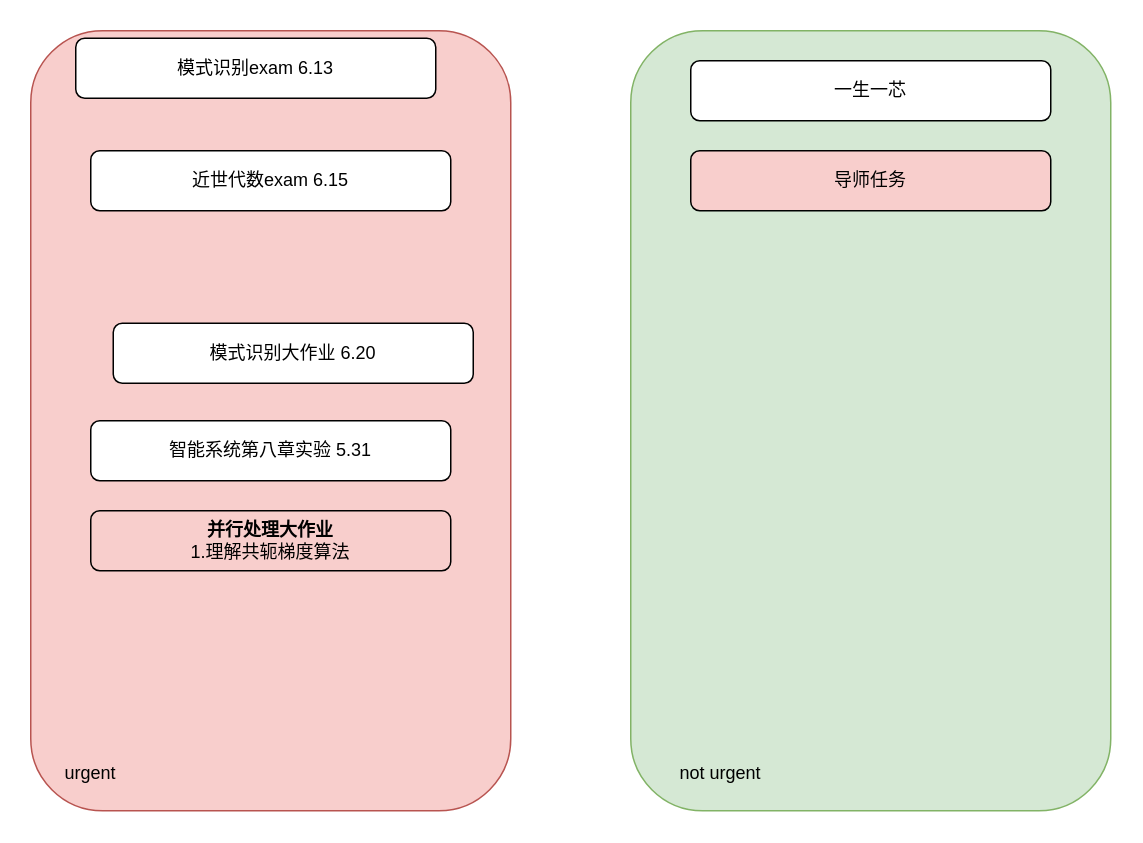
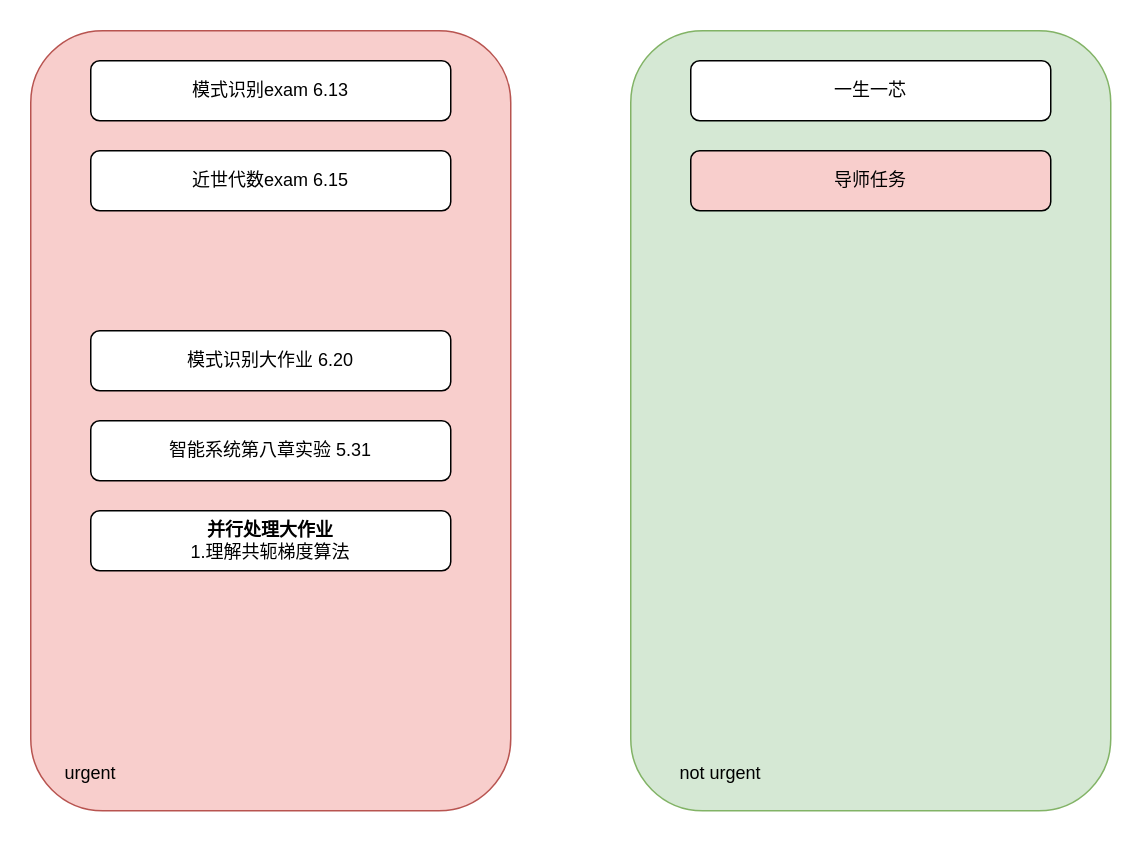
  <mxCell id="0" />
  <mxCell id="1" parent="0" />
  <mxCell id="2" value="" style="rounded=1;whiteSpace=wrap;html=1;fillColor=#f8cecc;strokeColor=#b85450;" parent="1" vertex="1"><mxGeometry x="20" y="20" width="320" height="520" as="geometry" /></mxCell>
  <mxCell id="3" value="urgent" style="text;strokeColor=none;align=center;fillColor=none;html=1;verticalAlign=middle;whiteSpace=wrap;rounded=0;" vertex="1" parent="1"><mxGeometry x="30" y="500" width="60" height="30" as="geometry" /></mxCell>
  <mxCell id="4" value="" style="rounded=1;whiteSpace=wrap;html=1;fillColor=#d5e8d4;strokeColor=#82b366;" vertex="1" parent="1"><mxGeometry x="420" y="20" width="320" height="520" as="geometry" /></mxCell>
  <mxCell id="5" value="not urgent" style="text;strokeColor=none;align=center;fillColor=none;html=1;verticalAlign=middle;whiteSpace=wrap;rounded=0;" vertex="1" parent="1"><mxGeometry x="450" y="500" width="60" height="30" as="geometry" /></mxCell>
- <mxCell id="6" value="模式识别exam 6.13" style="rounded=1;whiteSpace=wrap;html=1;" vertex="1" parent="1"><mxGeometry x="50" y="25" width="240" height="40" as="geometry" /></mxCell>
+ <mxCell id="6" value="模式识别exam 6.13" style="rounded=1;whiteSpace=wrap;html=1;" vertex="1" parent="1"><mxGeometry x="60" y="40" width="240" height="40" as="geometry" /></mxCell>
  <mxCell id="7" value="近世代数exam 6.15" style="rounded=1;whiteSpace=wrap;html=1;" vertex="1" parent="1"><mxGeometry x="60" y="100" width="240" height="40" as="geometry" /></mxCell>
- <mxCell id="8" value="模式识别大作业 6.20" style="rounded=1;whiteSpace=wrap;html=1;" vertex="1" parent="1"><mxGeometry x="75" y="215" width="240" height="40" as="geometry" /></mxCell>
+ <mxCell id="8" value="模式识别大作业 6.20" style="rounded=1;whiteSpace=wrap;html=1;" vertex="1" parent="1"><mxGeometry x="60" y="220" width="240" height="40" as="geometry" /></mxCell>
  <mxCell id="9" value="智能系统第八章实验 5.31" style="rounded=1;whiteSpace=wrap;html=1;" vertex="1" parent="1"><mxGeometry x="60" y="280" width="240" height="40" as="geometry" /></mxCell>
  <mxCell id="10" value="一生一芯" style="rounded=1;whiteSpace=wrap;html=1;" vertex="1" parent="1"><mxGeometry x="460" y="40" width="240" height="40" as="geometry" /></mxCell>
  <mxCell id="11" value="导师任务" style="rounded=1;whiteSpace=wrap;html=1;fillColor=#f8cecc;" vertex="1" parent="1"><mxGeometry x="460" y="100" width="240" height="40" as="geometry" /></mxCell>
- <mxCell id="12" value="&lt;b&gt;并行处理大作业&lt;/b&gt;&lt;div&gt;1.理解共轭梯度算法&lt;/div&gt;" style="rounded=1;whiteSpace=wrap;html=1;fillColor=#f8cecc;" vertex="1" parent="1"><mxGeometry x="60" y="340" width="240" height="40" as="geometry" /></mxCell>
+ <mxCell id="12" value="&lt;b&gt;并行处理大作业&lt;/b&gt;&lt;div&gt;1.理解共轭梯度算法&lt;/div&gt;" style="rounded=1;whiteSpace=wrap;html=1;" vertex="1" parent="1"><mxGeometry x="60" y="340" width="240" height="40" as="geometry" /></mxCell>
